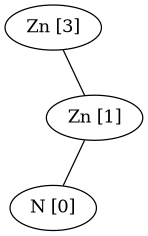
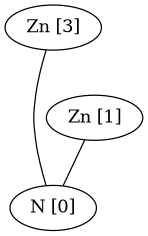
  graph {
    n1 [label="N [0]"]
    n2 [label="Zn [1]"]
    n3 [label="Zn [3]"]
    n2 -- n1
-   n3 -- n2
+   n3 -- n1
  }
